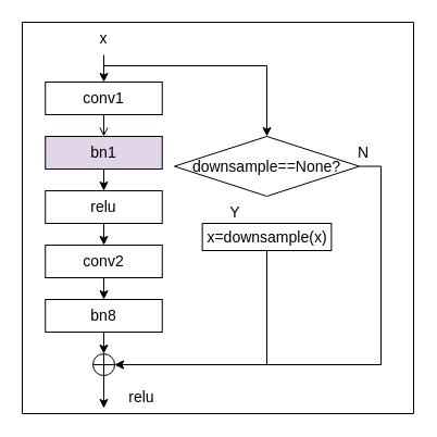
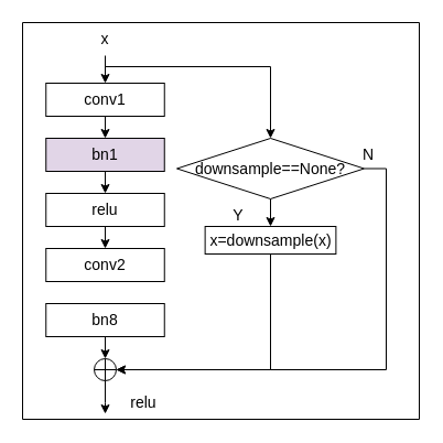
  <mxCell id="0" />
  <mxCell id="1" parent="0" />
  <mxCell id="2" value="" style="swimlane;startSize=0;" vertex="1" parent="1"><mxGeometry x="20" y="20" width="360" height="360" as="geometry" /></mxCell>
- <mxCell id="3" style="edgeStyle=orthogonalEdgeStyle;rounded=0;orthogonalLoop=1;jettySize=auto;html=1;exitX=0.5;exitY=1;exitDx=0;exitDy=0;entryX=0.5;entryY=0;entryDx=0;entryDy=0;endArrow=open;" edge="1" parent="2" source="5" target="7"><mxGeometry relative="1" as="geometry" /></mxCell>
+ <mxCell id="3" style="edgeStyle=orthogonalEdgeStyle;rounded=0;orthogonalLoop=1;jettySize=auto;html=1;exitX=0.5;exitY=1;exitDx=0;exitDy=0;entryX=0.5;entryY=0;entryDx=0;entryDy=0;" edge="1" parent="2" source="5" target="7"><mxGeometry relative="1" as="geometry" /></mxCell>
  <mxCell id="4" style="edgeStyle=orthogonalEdgeStyle;rounded=0;orthogonalLoop=1;jettySize=auto;html=1;entryX=0.5;entryY=0;entryDx=0;entryDy=0;" edge="1" parent="2" target="23"><mxGeometry relative="1" as="geometry"><mxPoint x="75" y="40" as="sourcePoint" /><Array as="points"><mxPoint x="225" y="40" /></Array></mxGeometry></mxCell>
  <mxCell id="5" value="&lt;font style=&quot;font-size: 14px;&quot;&gt;conv1&lt;/font&gt;" style="rounded=0;whiteSpace=wrap;html=1;" vertex="1" parent="2"><mxGeometry x="21.25" y="55" width="107.5" height="30" as="geometry" /></mxCell>
  <mxCell id="6" style="edgeStyle=orthogonalEdgeStyle;rounded=0;orthogonalLoop=1;jettySize=auto;html=1;exitX=0.5;exitY=1;exitDx=0;exitDy=0;entryX=0.5;entryY=0;entryDx=0;entryDy=0;" edge="1" parent="2" source="7" target="9"><mxGeometry relative="1" as="geometry" /></mxCell>
  <mxCell id="7" value="&lt;span style=&quot;font-size: 14px;&quot;&gt;bn1&lt;/span&gt;" style="rounded=0;whiteSpace=wrap;html=1;fillColor=#e1d5e7;" vertex="1" parent="2"><mxGeometry x="21.25" y="105" width="107.5" height="30" as="geometry" /></mxCell>
  <mxCell id="8" style="edgeStyle=orthogonalEdgeStyle;rounded=0;orthogonalLoop=1;jettySize=auto;html=1;exitX=0.5;exitY=1;exitDx=0;exitDy=0;entryX=0.5;entryY=0;entryDx=0;entryDy=0;" edge="1" parent="2" source="9" target="11"><mxGeometry relative="1" as="geometry" /></mxCell>
  <mxCell id="9" value="&lt;span style=&quot;font-size: 14px;&quot;&gt;relu&lt;/span&gt;" style="rounded=0;whiteSpace=wrap;html=1;" vertex="1" parent="2"><mxGeometry x="21.25" y="155" width="107.5" height="30" as="geometry" /></mxCell>
- <mxCell id="10" style="edgeStyle=orthogonalEdgeStyle;rounded=0;orthogonalLoop=1;jettySize=auto;html=1;exitX=0.5;exitY=1;exitDx=0;exitDy=0;entryX=0.5;entryY=0;entryDx=0;entryDy=0;" edge="1" parent="2" source="11" target="13"><mxGeometry relative="1" as="geometry" /></mxCell>
  <mxCell id="11" value="&lt;span style=&quot;font-size: 14px;&quot;&gt;conv2&lt;/span&gt;" style="rounded=0;whiteSpace=wrap;html=1;" vertex="1" parent="2"><mxGeometry x="21.25" y="205" width="107.5" height="30" as="geometry" /></mxCell>
  <mxCell id="12" style="edgeStyle=orthogonalEdgeStyle;rounded=0;orthogonalLoop=1;jettySize=auto;html=1;exitX=0.5;exitY=1;exitDx=0;exitDy=0;" edge="1" parent="2" source="13"><mxGeometry relative="1" as="geometry"><mxPoint x="75" y="305" as="targetPoint" /></mxGeometry></mxCell>
  <mxCell id="13" value="&lt;span style=&quot;font-size: 14px;&quot;&gt;bn8&lt;/span&gt;" style="rounded=0;whiteSpace=wrap;html=1;" vertex="1" parent="2"><mxGeometry x="21.25" y="255" width="107.5" height="30" as="geometry" /></mxCell>
  <mxCell id="14" style="edgeStyle=orthogonalEdgeStyle;rounded=0;orthogonalLoop=1;jettySize=auto;html=1;exitX=0.5;exitY=1;exitDx=0;exitDy=0;" edge="1" parent="2" source="15"><mxGeometry relative="1" as="geometry"><mxPoint x="74.759" y="325.103" as="targetPoint" /></mxGeometry></mxCell>
  <mxCell id="15" value="" style="ellipse;whiteSpace=wrap;html=1;aspect=fixed;" vertex="1" parent="2"><mxGeometry x="65" y="305" width="20" height="20" as="geometry" /></mxCell>
  <mxCell id="16" value="" style="endArrow=none;html=1;rounded=0;entryX=1;entryY=0.5;entryDx=0;entryDy=0;exitX=0;exitY=0.5;exitDx=0;exitDy=0;" edge="1" parent="2" source="15" target="15"><mxGeometry width="50" height="50" relative="1" as="geometry"><mxPoint x="150" y="245" as="sourcePoint" /><mxPoint x="200" y="195" as="targetPoint" /></mxGeometry></mxCell>
  <mxCell id="17" value="" style="endArrow=none;html=1;rounded=0;entryX=0.5;entryY=1;entryDx=0;entryDy=0;exitX=0.5;exitY=0;exitDx=0;exitDy=0;" edge="1" parent="2" source="15" target="15"><mxGeometry width="50" height="50" relative="1" as="geometry"><mxPoint x="150" y="245" as="sourcePoint" /><mxPoint x="200" y="195" as="targetPoint" /></mxGeometry></mxCell>
  <mxCell id="18" style="edgeStyle=orthogonalEdgeStyle;rounded=0;orthogonalLoop=1;jettySize=auto;html=1;exitX=0.5;exitY=1;exitDx=0;exitDy=0;entryX=0.5;entryY=0;entryDx=0;entryDy=0;" edge="1" parent="2" source="19" target="5"><mxGeometry relative="1" as="geometry" /></mxCell>
  <mxCell id="19" value="&lt;font style=&quot;font-size: 14px;&quot;&gt;x&lt;/font&gt;" style="text;html=1;strokeColor=none;fillColor=none;align=center;verticalAlign=middle;whiteSpace=wrap;rounded=0;" vertex="1" parent="2"><mxGeometry x="45" width="60" height="30" as="geometry" /></mxCell>
  <mxCell id="20" value="&lt;font style=&quot;font-size: 14px;&quot;&gt;relu&lt;/font&gt;" style="text;html=1;strokeColor=none;fillColor=none;align=center;verticalAlign=middle;whiteSpace=wrap;rounded=0;" vertex="1" parent="2"><mxGeometry x="80" y="330" width="60" height="30" as="geometry" /></mxCell>
+ <mxCell id="21" value="" style="edgeStyle=orthogonalEdgeStyle;rounded=0;orthogonalLoop=1;jettySize=auto;html=1;" edge="1" parent="2" source="23" target="25"><mxGeometry relative="1" as="geometry" /></mxCell>
  <mxCell id="22" style="edgeStyle=orthogonalEdgeStyle;rounded=0;orthogonalLoop=1;jettySize=auto;html=1;exitX=1;exitY=0.5;exitDx=0;exitDy=0;entryX=1;entryY=0.5;entryDx=0;entryDy=0;" edge="1" parent="2" source="23" target="15"><mxGeometry relative="1" as="geometry" /></mxCell>
  <mxCell id="23" value="&lt;font style=&quot;font-size: 14px;&quot;&gt;downsample==None?&lt;/font&gt;" style="rhombus;whiteSpace=wrap;html=1;" vertex="1" parent="2"><mxGeometry x="140" y="105" width="170" height="55" as="geometry" /></mxCell>
  <mxCell id="24" style="edgeStyle=orthogonalEdgeStyle;rounded=0;orthogonalLoop=1;jettySize=auto;html=1;exitX=0.5;exitY=1;exitDx=0;exitDy=0;entryX=1;entryY=0.5;entryDx=0;entryDy=0;" edge="1" parent="2" source="25" target="15"><mxGeometry relative="1" as="geometry" /></mxCell>
  <mxCell id="25" value="&lt;span style=&quot;font-size: 14px;&quot;&gt;x=downsample(x)&lt;/span&gt;" style="rounded=0;whiteSpace=wrap;html=1;" vertex="1" parent="2"><mxGeometry x="165.63" y="185" width="118.75" height="25" as="geometry" /></mxCell>
  <mxCell id="26" value="&lt;font style=&quot;font-size: 14px;&quot;&gt;Y&lt;/font&gt;" style="text;html=1;strokeColor=none;fillColor=none;align=center;verticalAlign=middle;whiteSpace=wrap;rounded=0;" vertex="1" parent="2"><mxGeometry x="165.63" y="160" width="60" height="30" as="geometry" /></mxCell>
  <mxCell id="27" value="&lt;font style=&quot;font-size: 14px;&quot;&gt;N&lt;/font&gt;" style="text;html=1;strokeColor=none;fillColor=none;align=center;verticalAlign=middle;whiteSpace=wrap;rounded=0;" vertex="1" parent="2"><mxGeometry x="284.38" y="105" width="60" height="30" as="geometry" /></mxCell>
  <mxCell id="28" value="" style="edgeStyle=orthogonalEdgeStyle;rounded=0;orthogonalLoop=1;jettySize=auto;html=1;" edge="1" parent="1" source="15"><mxGeometry relative="1" as="geometry"><mxPoint x="95" y="375" as="targetPoint" /></mxGeometry></mxCell>
